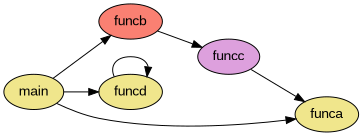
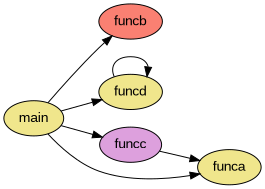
  digraph {
    fontname="Liberation Sans"
    rankdir=LR
    node [fillcolor=khaki fontname="Liberation Sans" style=filled]
    edge [fontname="Liberation Sans"]
    funcb [fillcolor=salmon]
    funcd
    funcc [fillcolor=plum]
    funca
    main
    funcd -> funcd
    funcc -> funca
    main -> funcb
    main -> funcd
-   funcb -> funcc
+   main -> funcc
    main -> funca
  }
